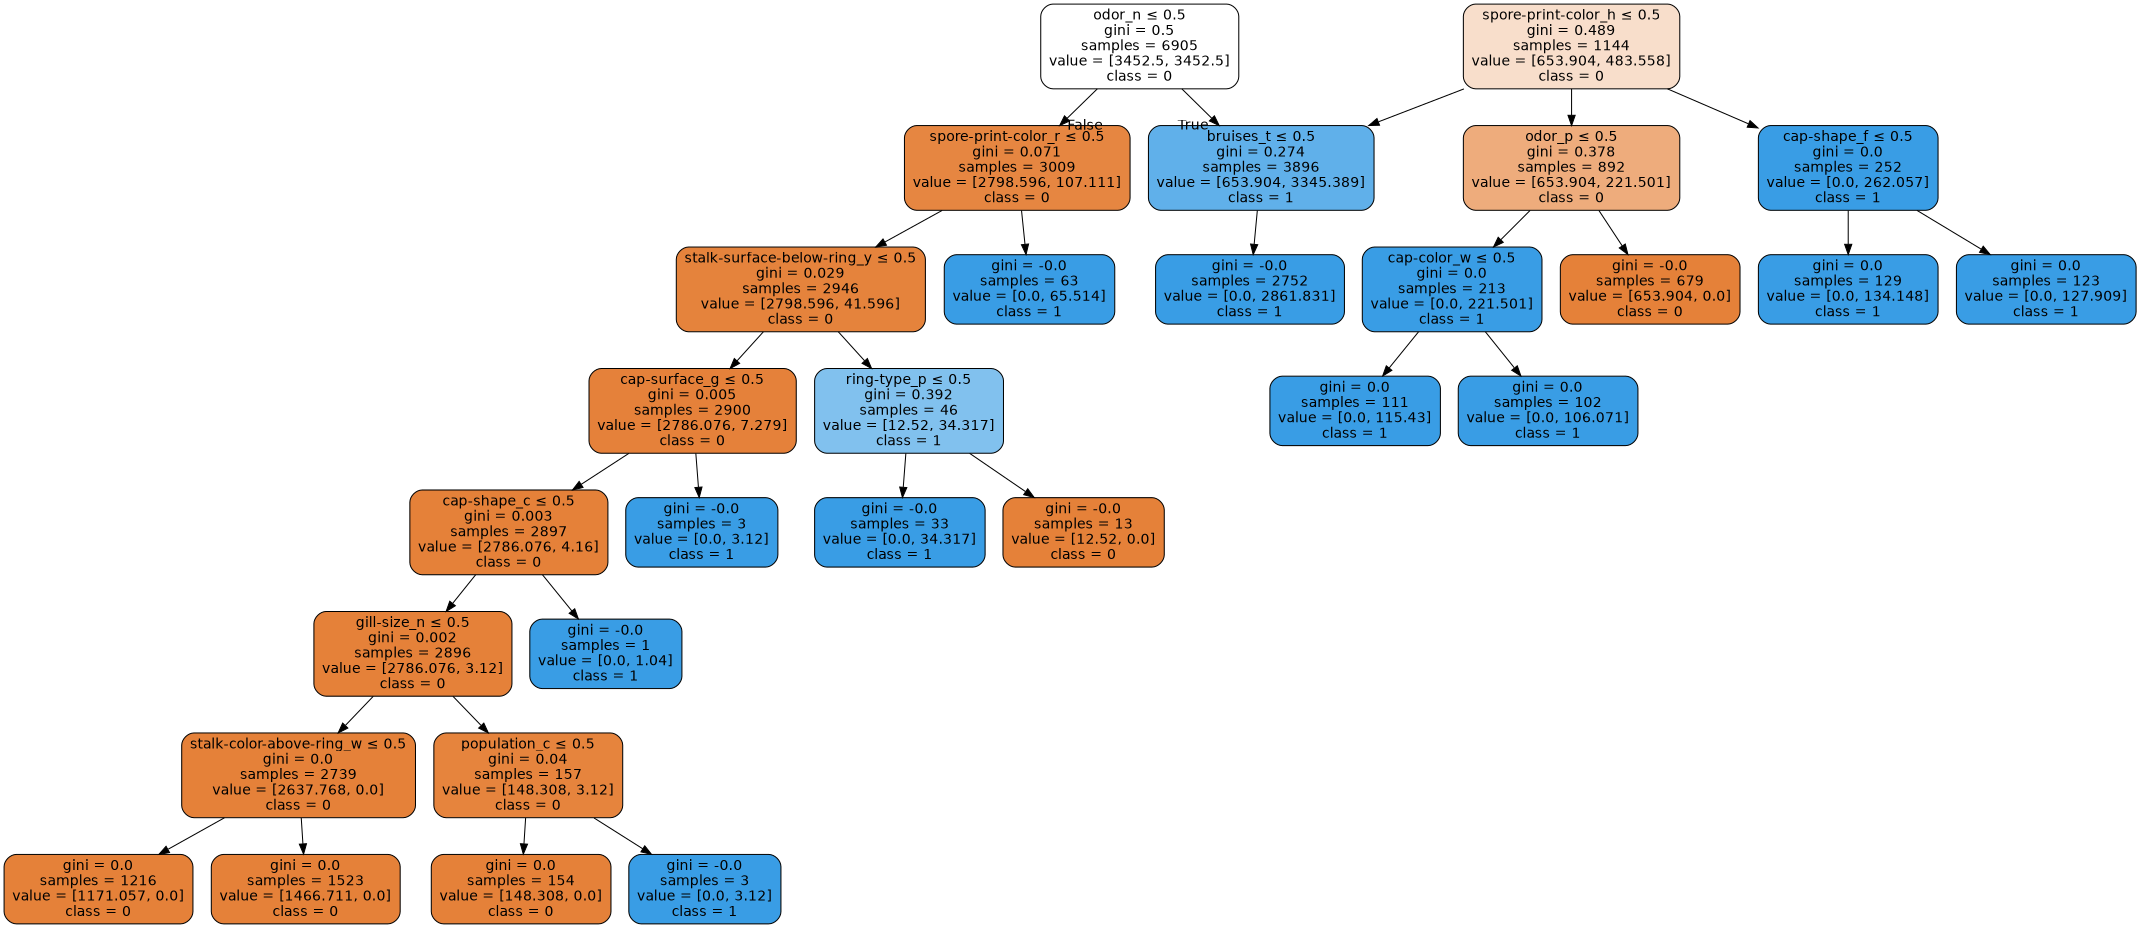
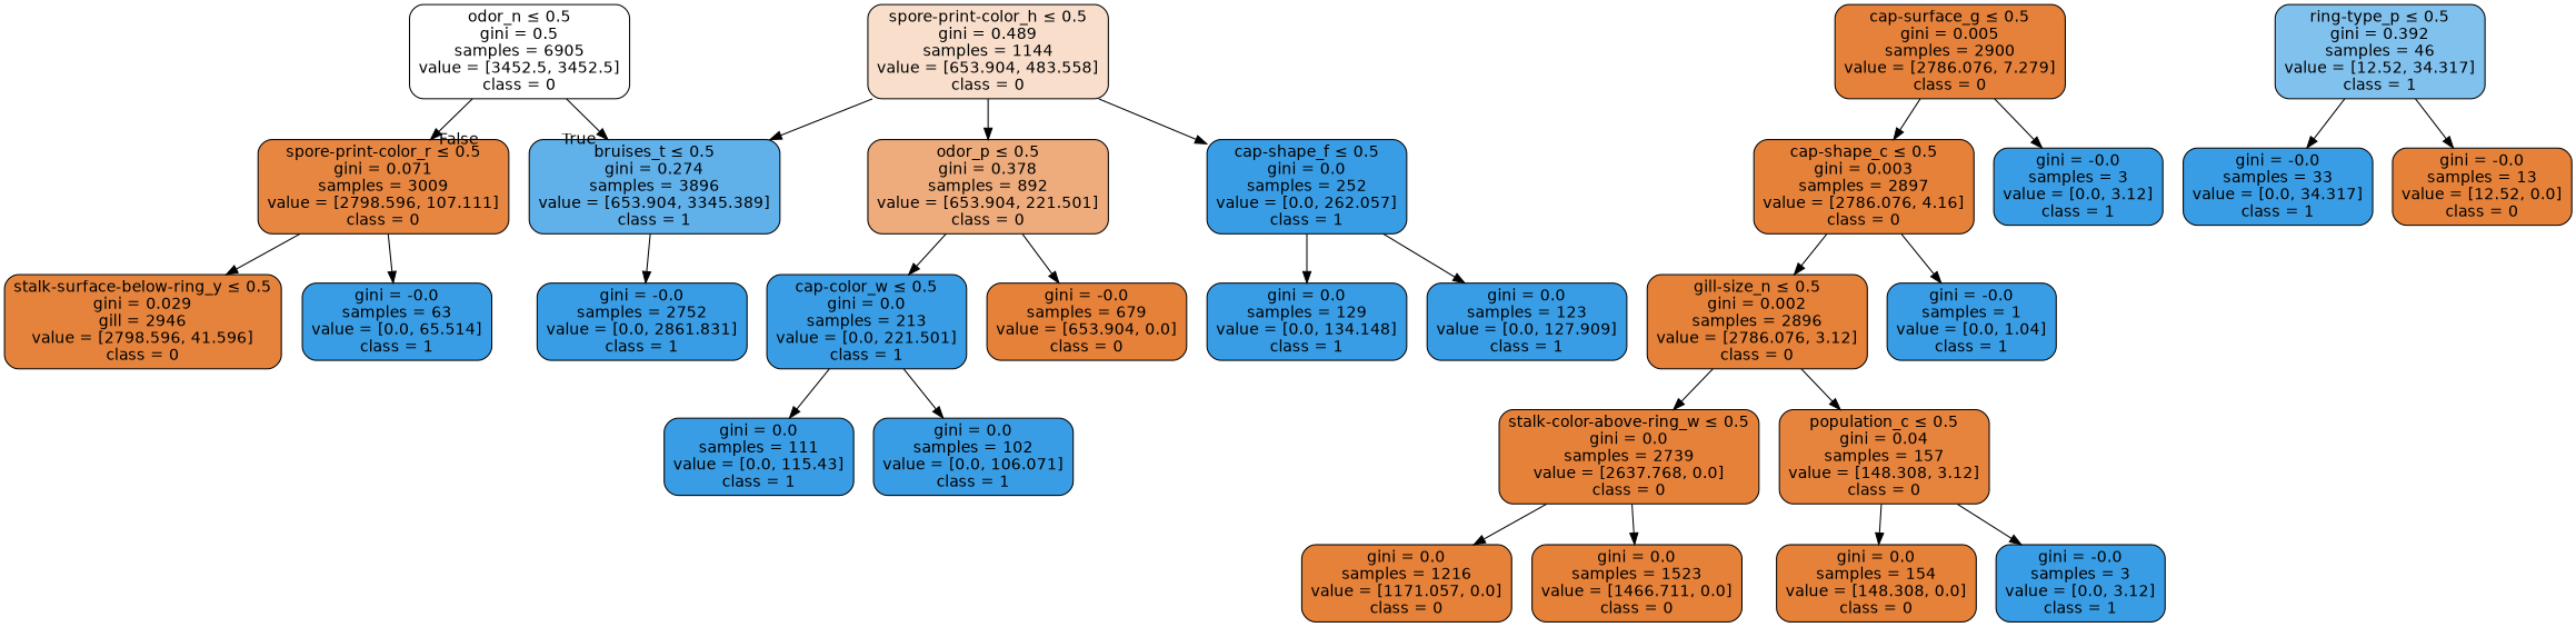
  digraph {
    node [color=black fillcolor="#399de5" fontname=helvetica shape=box style="filled, rounded"]
    edge [fontname=helvetica]
    n1 [fillcolor="#ffffff" label=<odor_n &le; 0.5<br/>gini = 0.5<br/>samples = 6905<br/>value = [3452.5, 3452.5]<br/>class = 0>]
    n2 [fillcolor="#60b0ea" label=<bruises_t &le; 0.5<br/>gini = 0.274<br/>samples = 3896<br/>value = [653.904, 3345.389]<br/>class = 1>]
    n3 [fillcolor="#e68641" label=<spore-print-color_r &le; 0.5<br/>gini = 0.071<br/>samples = 3009<br/>value = [2798.596, 107.111]<br/>class = 0>]
    n4 [label=<gini = -0.0<br/>samples = 2752<br/>value = [0.0, 2861.831]<br/>class = 1>]
-   n5 [fillcolor="#e5833c" label=<stalk-surface-below-ring_y &le; 0.5<br/>gini = 0.029<br/>samples = 2946<br/>value = [2798.596, 41.596]<br/>class = 0>]
+   n5 [fillcolor="#e5833c" label=<stalk-surface-below-ring_y &le; 0.5<br/>gini = 0.029<br/>gill = 2946<br/>value = [2798.596, 41.596]<br/>class = 0>]
    n6 [label=<gini = -0.0<br/>samples = 63<br/>value = [0.0, 65.514]<br/>class = 1>]
    n7 [fillcolor="#f8decb" label=<spore-print-color_h &le; 0.5<br/>gini = 0.489<br/>samples = 1144<br/>value = [653.904, 483.558]<br/>class = 0>]
    n8 [fillcolor="#eeac7c" label=<odor_p &le; 0.5<br/>gini = 0.378<br/>samples = 892<br/>value = [653.904, 221.501]<br/>class = 0>]
    n9 [label=<cap-shape_f &le; 0.5<br/>gini = 0.0<br/>samples = 252<br/>value = [0.0, 262.057]<br/>class = 1>]
    n10 [fillcolor="#e58139" label=<gini = -0.0<br/>samples = 679<br/>value = [653.904, 0.0]<br/>class = 0>]
    n11 [label=<cap-color_w &le; 0.5<br/>gini = 0.0<br/>samples = 213<br/>value = [0.0, 221.501]<br/>class = 1>]
    n12 [label=<gini = 0.0<br/>samples = 123<br/>value = [0.0, 127.909]<br/>class = 1>]
    n13 [label=<gini = 0.0<br/>samples = 129<br/>value = [0.0, 134.148]<br/>class = 1>]
    n14 [label=<gini = 0.0<br/>samples = 111<br/>value = [0.0, 115.43]<br/>class = 1>]
    n15 [label=<gini = 0.0<br/>samples = 102<br/>value = [0.0, 106.071]<br/>class = 1>]
    n16 [fillcolor="#e5813a" label=<cap-surface_g &le; 0.5<br/>gini = 0.005<br/>samples = 2900<br/>value = [2786.076, 7.279]<br/>class = 0>]
    n17 [fillcolor="#81c1ee" label=<ring-type_p &le; 0.5<br/>gini = 0.392<br/>samples = 46<br/>value = [12.52, 34.317]<br/>class = 1>]
    n18 [fillcolor="#e58139" label=<cap-shape_c &le; 0.5<br/>gini = 0.003<br/>samples = 2897<br/>value = [2786.076, 4.16]<br/>class = 0>]
    n19 [label=<gini = -0.0<br/>samples = 3<br/>value = [0.0, 3.12]<br/>class = 1>]
    n20 [label=<gini = -0.0<br/>samples = 33<br/>value = [0.0, 34.317]<br/>class = 1>]
    n21 [fillcolor="#e58139" label=<gini = -0.0<br/>samples = 13<br/>value = [12.52, 0.0]<br/>class = 0>]
    n22 [fillcolor="#e58139" label=<gill-size_n &le; 0.5<br/>gini = 0.002<br/>samples = 2896<br/>value = [2786.076, 3.12]<br/>class = 0>]
    n23 [label=<gini = -0.0<br/>samples = 1<br/>value = [0.0, 1.04]<br/>class = 1>]
    n24 [fillcolor="#e58139" label=<stalk-color-above-ring_w &le; 0.5<br/>gini = 0.0<br/>samples = 2739<br/>value = [2637.768, 0.0]<br/>class = 0>]
    n25 [fillcolor="#e6843d" label=<population_c &le; 0.5<br/>gini = 0.04<br/>samples = 157<br/>value = [148.308, 3.12]<br/>class = 0>]
    n26 [fillcolor="#e58139" label=<gini = 0.0<br/>samples = 1216<br/>value = [1171.057, 0.0]<br/>class = 0>]
    n27 [fillcolor="#e58139" label=<gini = 0.0<br/>samples = 1523<br/>value = [1466.711, 0.0]<br/>class = 0>]
    n28 [fillcolor="#e58139" label=<gini = 0.0<br/>samples = 154<br/>value = [148.308, 0.0]<br/>class = 0>]
    n29 [label=<gini = -0.0<br/>samples = 3<br/>value = [0.0, 3.12]<br/>class = 1>]
    n1 -> n2 [headlabel=True labelangle=45 labeldistance=2.5]
    n1 -> n3 [headlabel=False labelangle=-45 labeldistance=2.5]
    n2 -> n4
    n3 -> n5
    n3 -> n6
-   n5 -> n16
-   n5 -> n17
    n7 -> n2
    n7 -> n8
    n7 -> n9
    n8 -> n10
    n8 -> n11
    n9 -> n12
    n9 -> n13
    n11 -> n14
    n11 -> n15
    n16 -> n18
    n16 -> n19
    n17 -> n20
    n17 -> n21
    n18 -> n22
    n18 -> n23
    n22 -> n24
    n22 -> n25
    n24 -> n26
    n24 -> n27
    n25 -> n28
    n25 -> n29
  }
